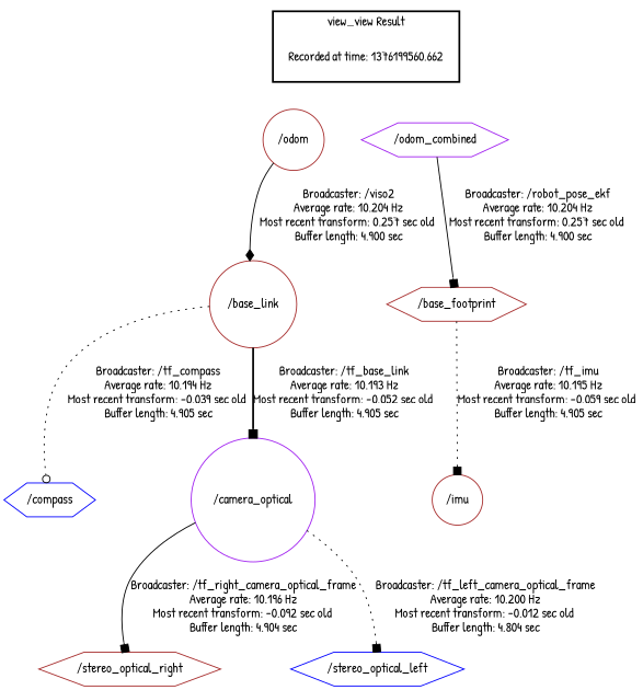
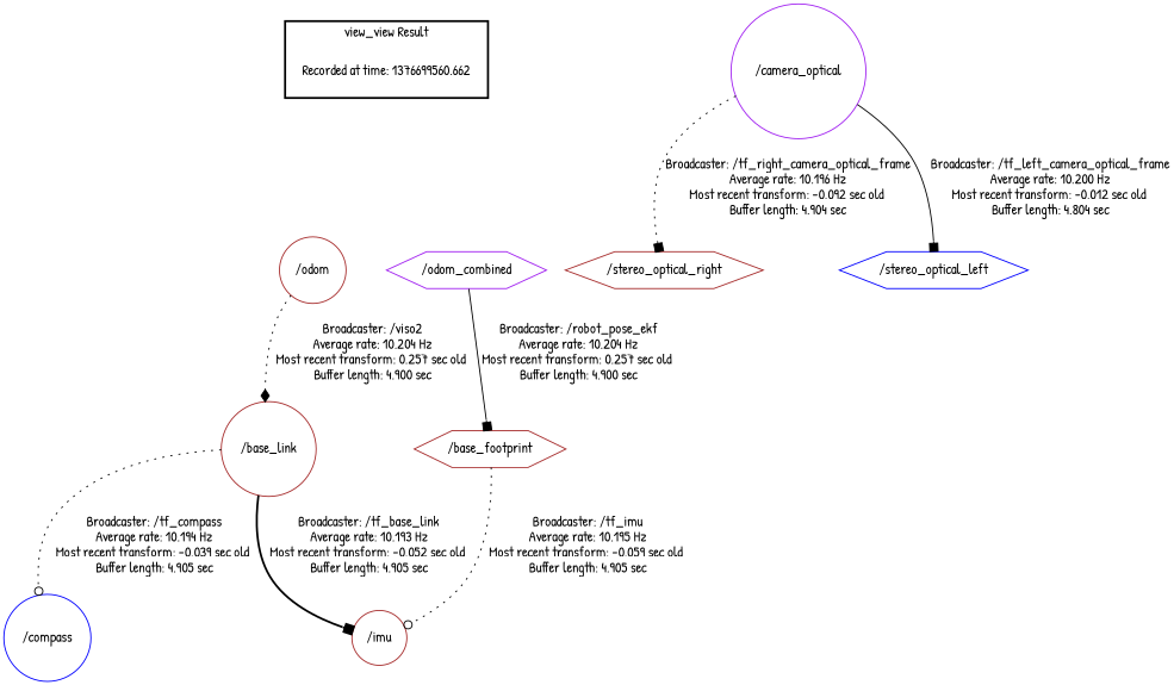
  digraph {
    fontname="Patrick Hand"
    node [color=brown fontname="Patrick Hand" shape=hexagon]
    edge [fontname="Patrick Hand" style=dotted arrowhead=box]
-   "Recorded at time: 1376699560.662" [color=purple shape=plaintext label="Recorded at time: 1376199560.662"]
+   "Recorded at time: 1376699560.662" [color=purple shape=plaintext]
    "/odom" [shape=circle]
    "/odom_combined" [color=purple]
    "/base_link" [shape=circle]
-   "/compass" [color=blue]
+   "/compass" [color=blue shape=circle]
    "/camera_optical" [color=purple shape=circle]
    "/stereo_optical_right"
    "/stereo_optical_left" [color=blue]
    "/base_footprint"
    "/imu" [shape=circle]
    subgraph cluster_1 {
      color=black
      label="view_view Result"
      style=bold
      "Recorded at time: 1376699560.662"
    }
    "Recorded at time: 1376699560.662" -> "/odom" [style=invis arrowhead=""]
    "Recorded at time: 1376699560.662" -> "/odom_combined" [style=invis arrowhead=""]
-   "/odom" -> "/base_link" [arrowhead=diamond label="Broadcaster: /viso2\nAverage rate: 10.204 Hz\nMost recent transform: 0.257 sec old \nBuffer length: 4.900 sec\n" style=solid]
+   "/odom" -> "/base_link" [arrowhead=diamond label="Broadcaster: /viso2\nAverage rate: 10.204 Hz\nMost recent transform: 0.257 sec old \nBuffer length: 4.900 sec\n"]
    "/odom_combined" -> "/base_footprint" [label="Broadcaster: /robot_pose_ekf\nAverage rate: 10.204 Hz\nMost recent transform: 0.257 sec old \nBuffer length: 4.900 sec\n" style=solid]
    "/base_link" -> "/compass" [arrowhead=odot label="Broadcaster: /tf_compass\nAverage rate: 10.194 Hz\nMost recent transform: -0.039 sec old \nBuffer length: 4.905 sec\n"]
-   "/base_link" -> "/camera_optical" [label="Broadcaster: /tf_base_link\nAverage rate: 10.193 Hz\nMost recent transform: -0.052 sec old \nBuffer length: 4.905 sec\n" style=bold]
-   "/camera_optical" -> "/stereo_optical_right" [label="Broadcaster: /tf_right_camera_optical_frame\nAverage rate: 10.196 Hz\nMost recent transform: -0.092 sec old \nBuffer length: 4.904 sec\n" style=solid]
-   "/camera_optical" -> "/stereo_optical_left" [label="Broadcaster: /tf_left_camera_optical_frame\nAverage rate: 10.200 Hz\nMost recent transform: -0.012 sec old \nBuffer length: 4.804 sec\n"]
-   "/base_footprint" -> "/imu" [label="Broadcaster: /tf_imu\nAverage rate: 10.195 Hz\nMost recent transform: -0.059 sec old \nBuffer length: 4.905 sec\n"]
+   "/base_link" -> "/imu" [label="Broadcaster: /tf_base_link\nAverage rate: 10.193 Hz\nMost recent transform: -0.052 sec old \nBuffer length: 4.905 sec\n" style=bold]
+   "/camera_optical" -> "/stereo_optical_right" [label="Broadcaster: /tf_right_camera_optical_frame\nAverage rate: 10.196 Hz\nMost recent transform: -0.092 sec old \nBuffer length: 4.904 sec\n"]
+   "/camera_optical" -> "/stereo_optical_left" [label="Broadcaster: /tf_left_camera_optical_frame\nAverage rate: 10.200 Hz\nMost recent transform: -0.012 sec old \nBuffer length: 4.804 sec\n" style=solid]
+   "/base_footprint" -> "/imu" [arrowhead=odot label="Broadcaster: /tf_imu\nAverage rate: 10.195 Hz\nMost recent transform: -0.059 sec old \nBuffer length: 4.905 sec\n"]
  }
